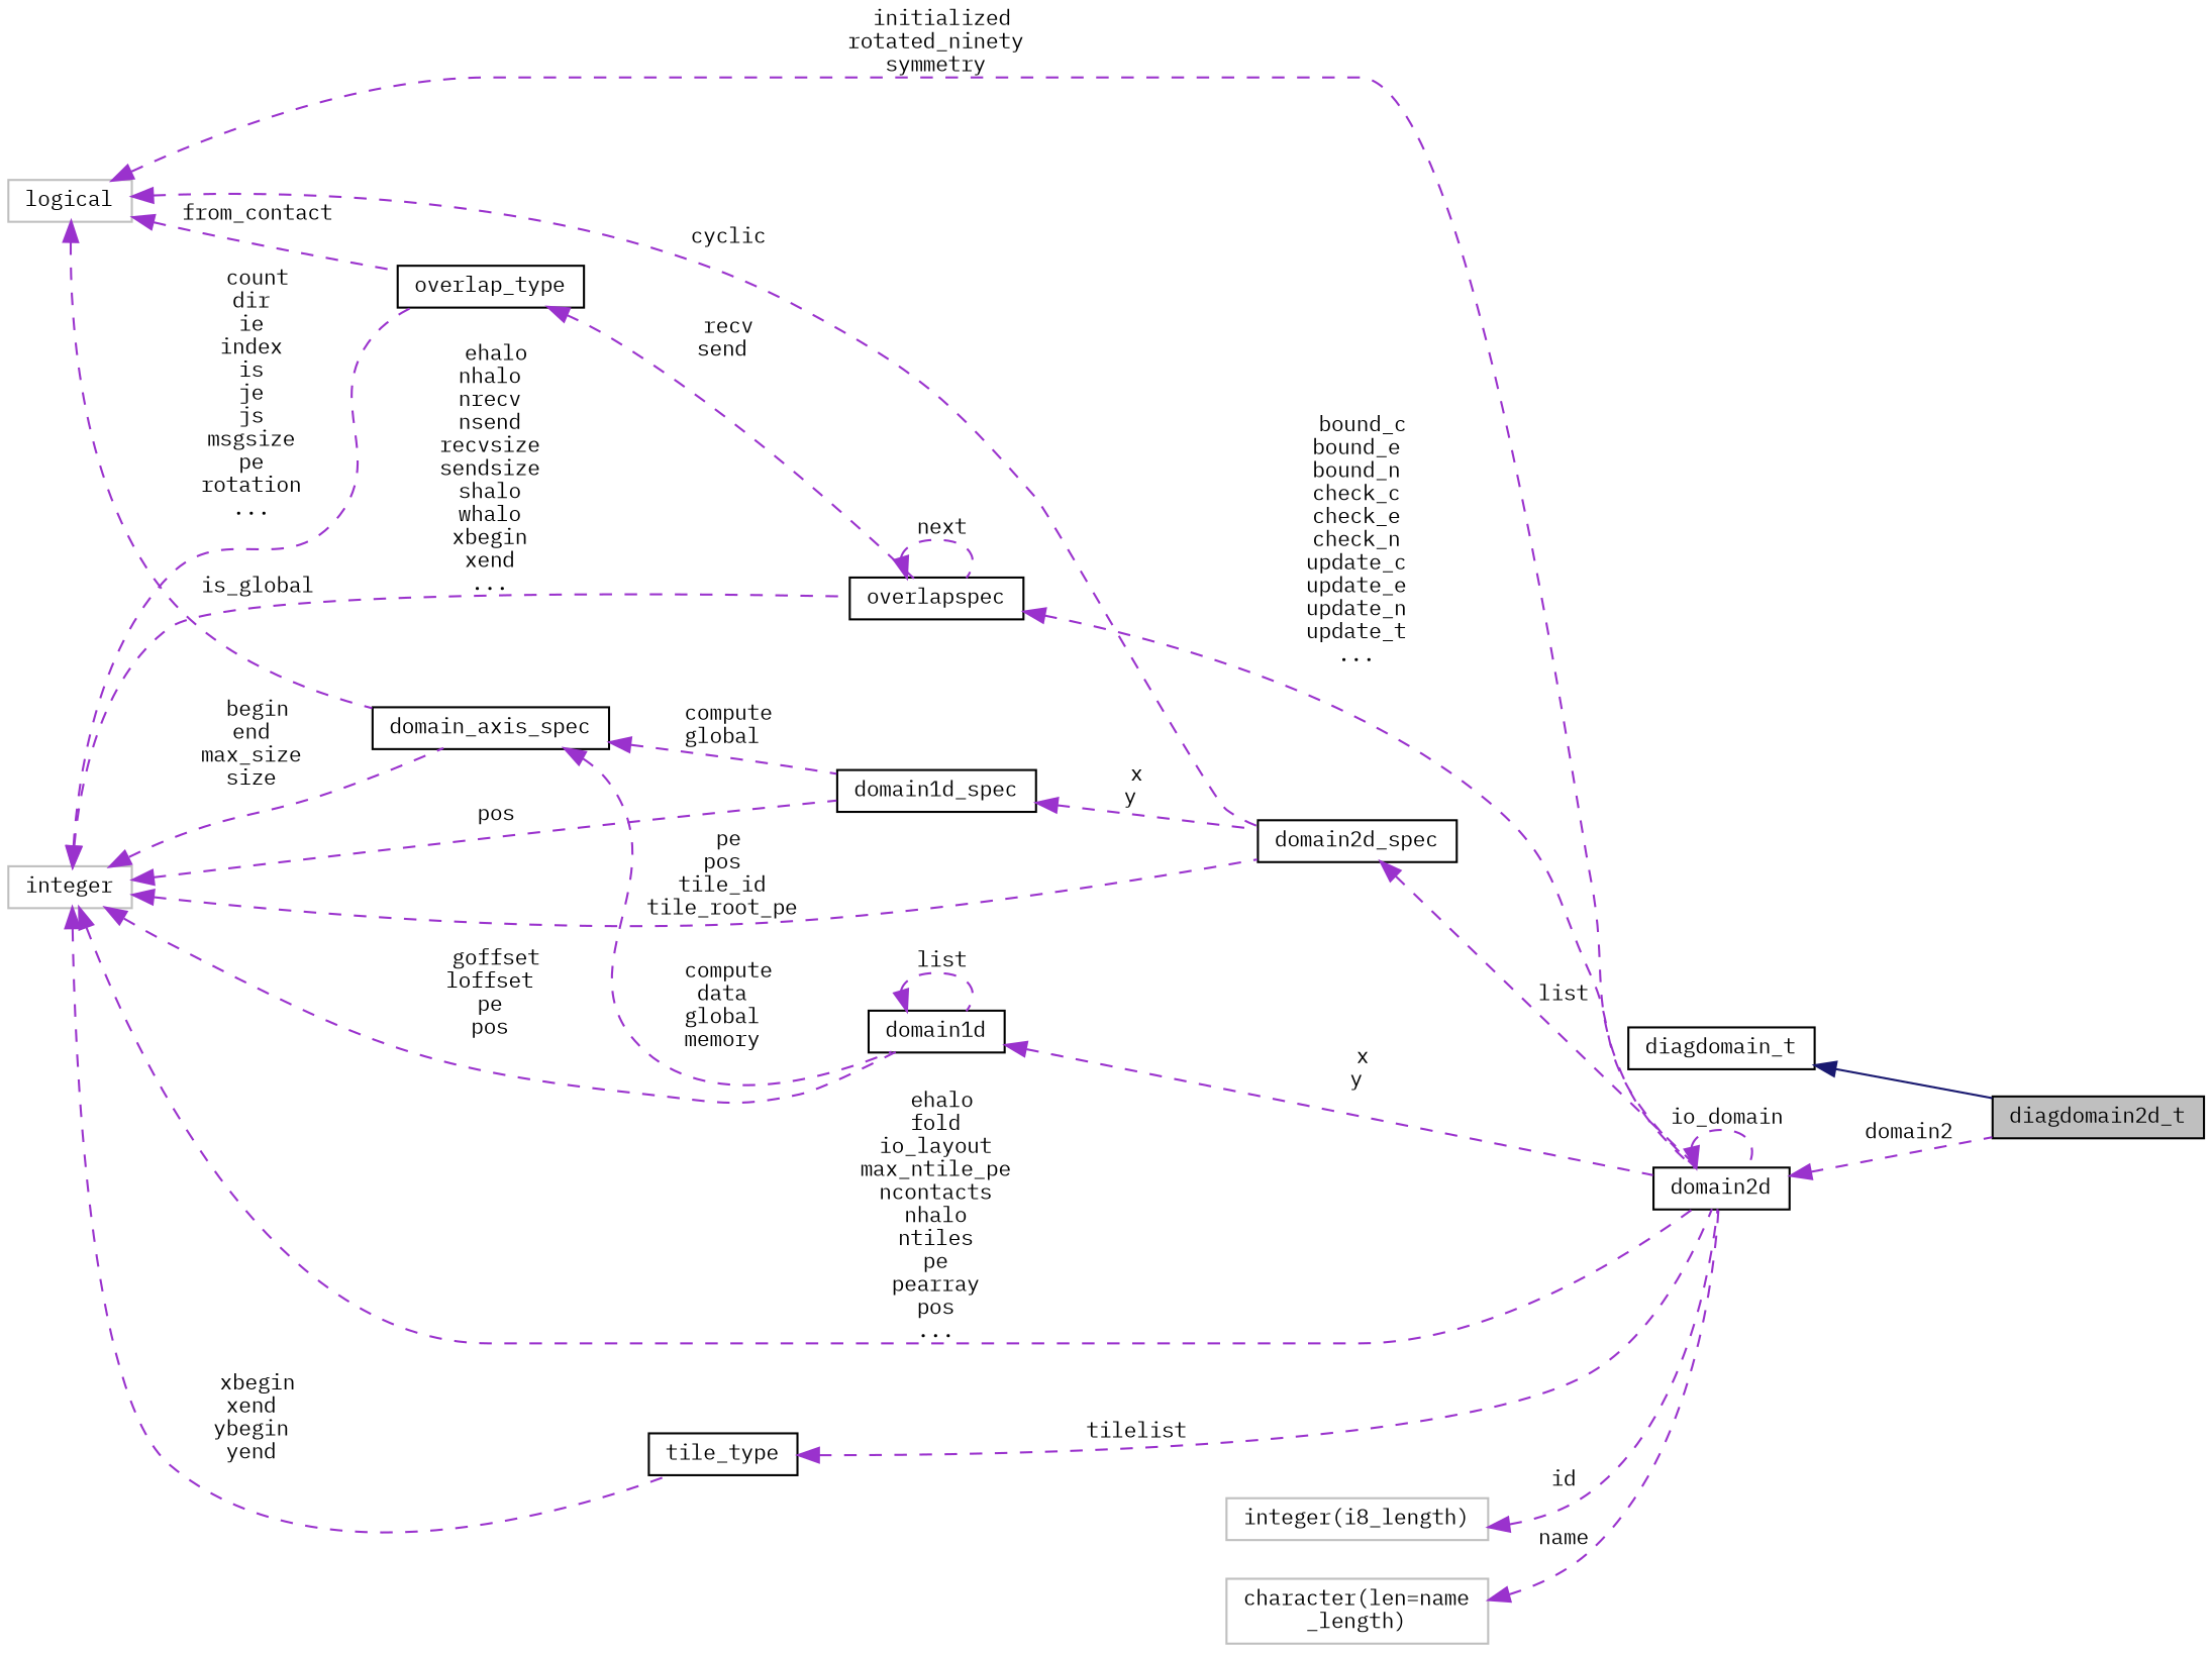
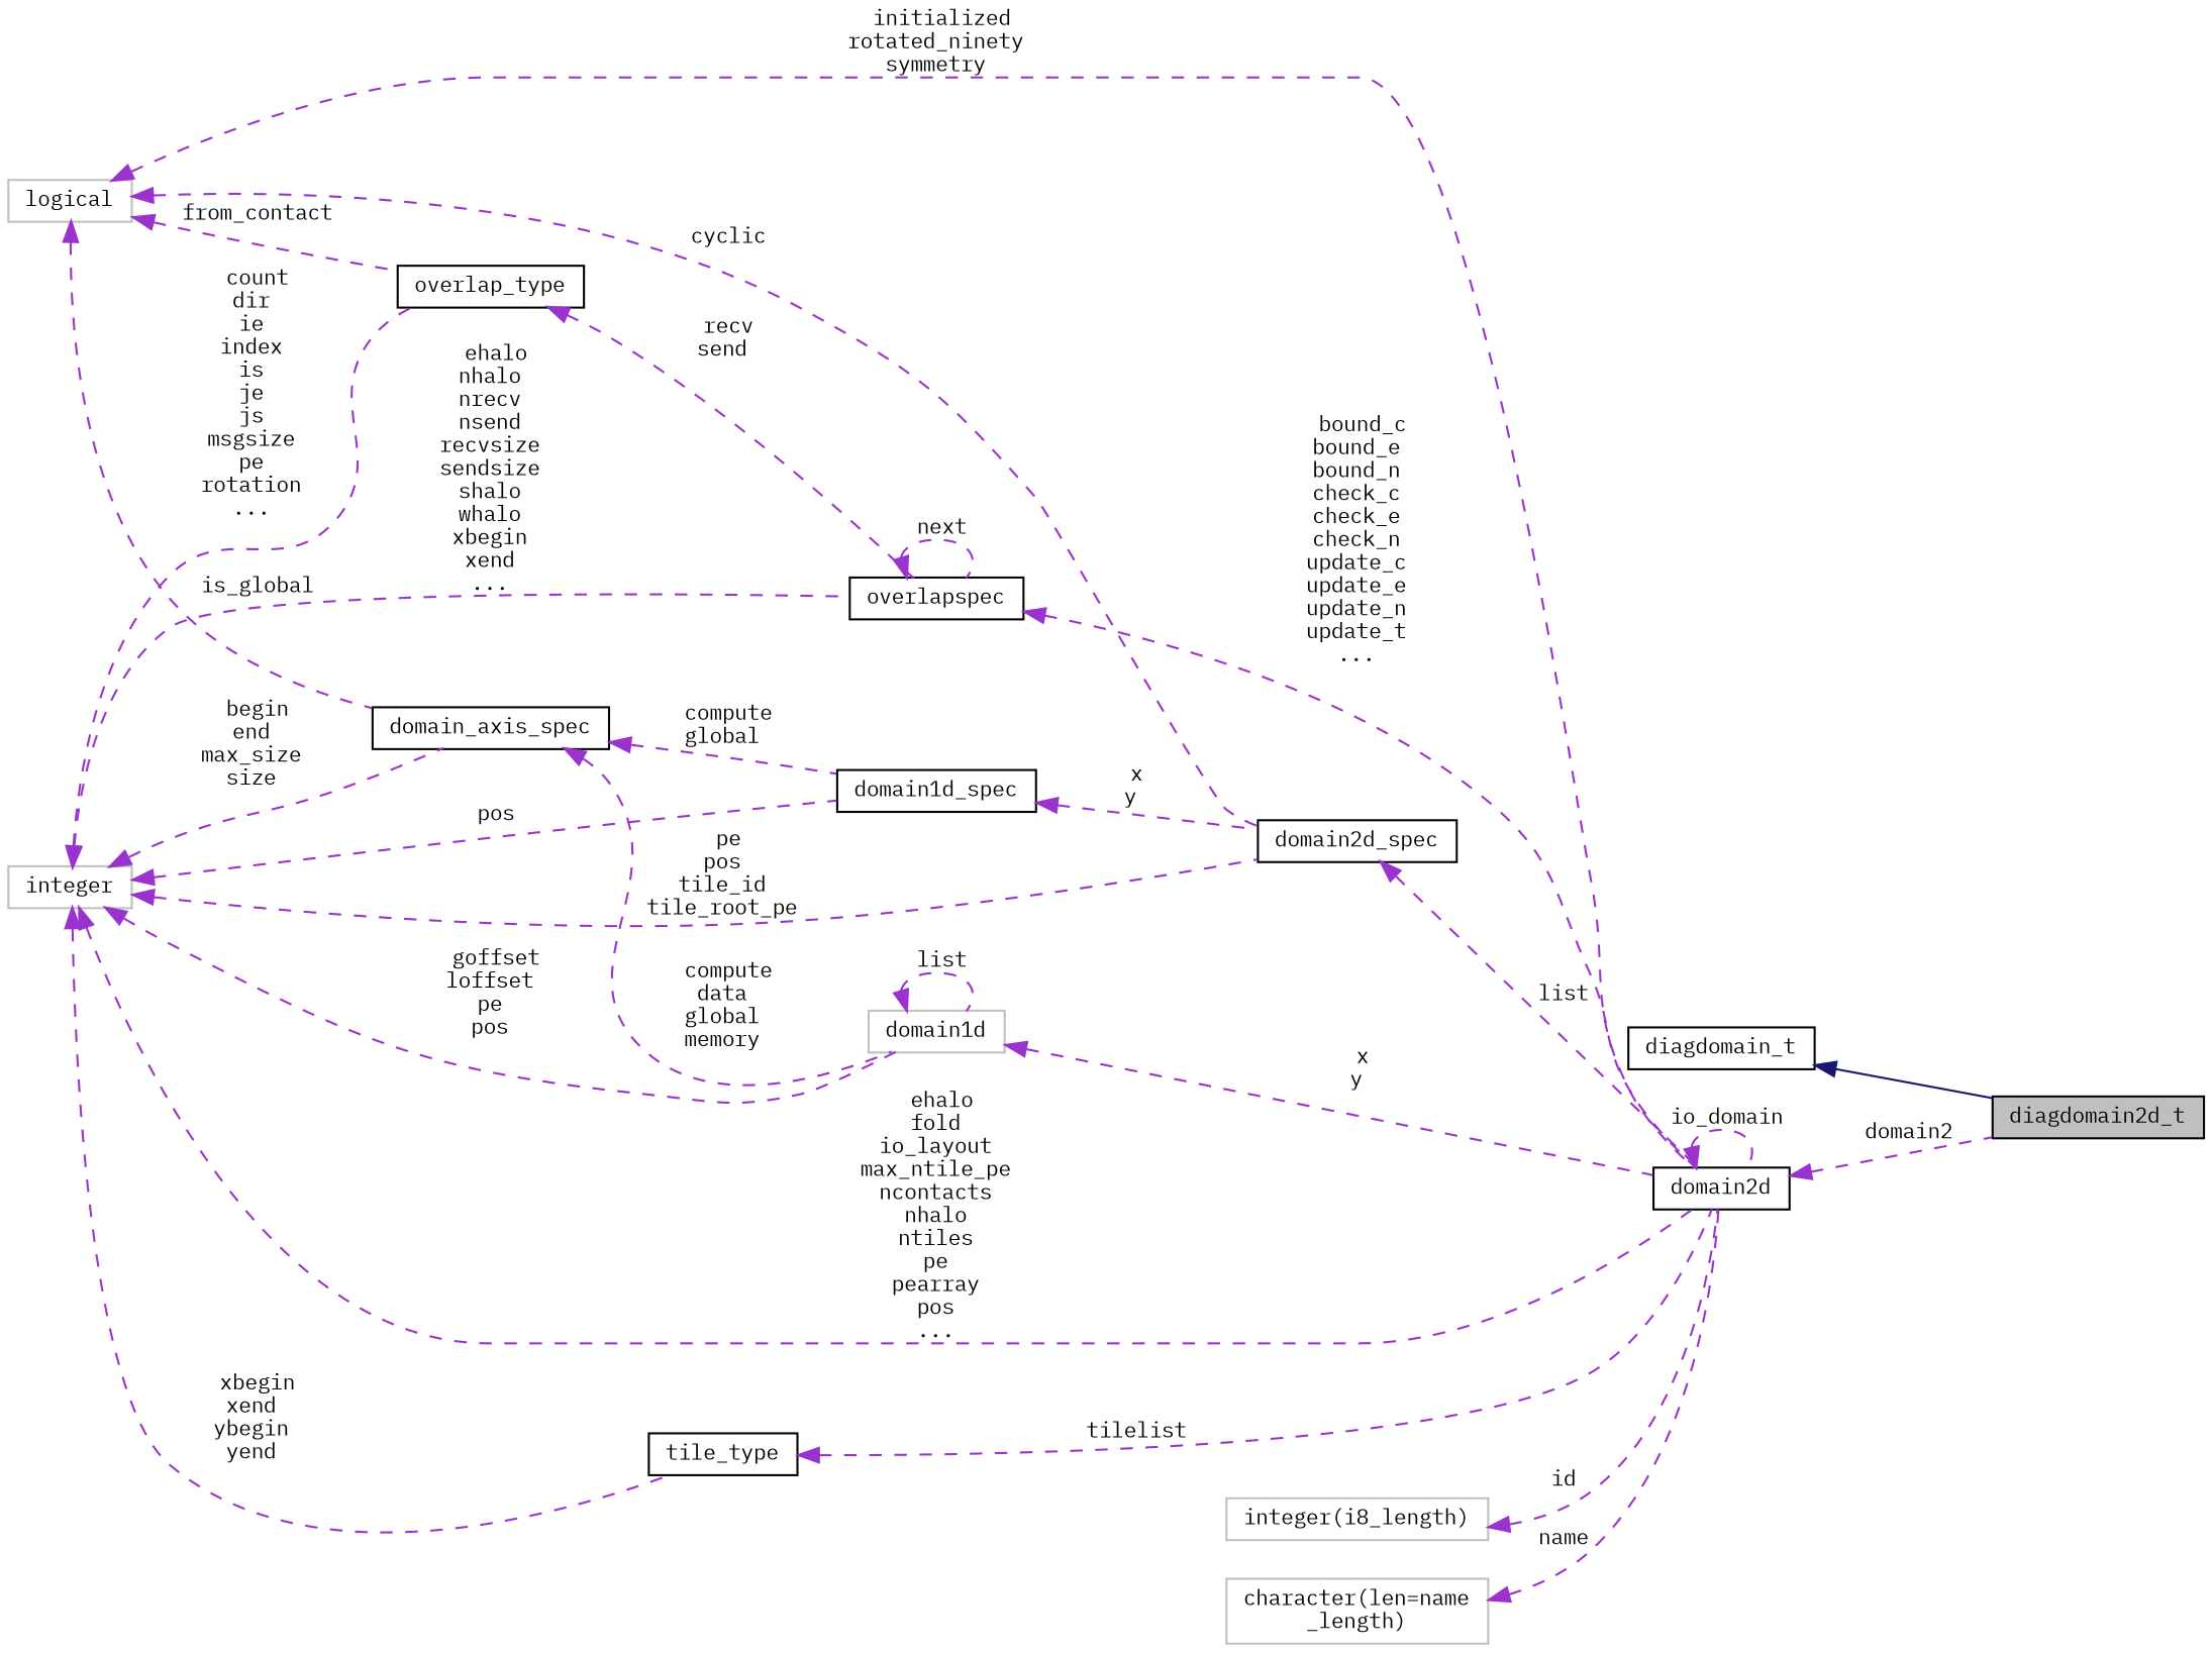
  digraph {
    fontname="IBM Plex Mono"
    rankdir=LR
    node [color=black fillcolor=white fontname="IBM Plex Mono" fontsize=10 shape=record style=filled]
    edge [color=darkorchid3 dir=back fontname="IBM Plex Mono" fontsize=10 labelfontname=Helvetica labelfontsize=10 style=dashed]
    n1 [fillcolor=grey75 fontcolor=black height=0.2 label=diagdomain2d_t width=0.4]
    n2 [height=0.2 label=diagdomain_t width=0.4]
    n3 [height=0.2 label=domain2d width=0.4]
    n4 [color=grey75 height=0.2 label=logical width=0.4]
    n5 [height=0.2 label=domain_axis_spec width=0.4]
    n6 [height=0.2 label=overlap_type width=0.4]
    n7 [height=0.2 label=domain2d_spec width=0.4]
-   n8 [height=0.2 label=domain1d width=0.4]
+   n8 [color=grey75 height=0.2 label=domain1d width=0.4]
    n9 [height=0.2 label=domain1d_spec width=0.4]
    n10 [height=0.2 label=overlapspec width=0.4]
    n11 [color=grey75 height=0.2 label=integer width=0.4]
    n12 [height=0.2 label=tile_type width=0.4]
    n13 [color=grey75 height=0.2 label="integer(i8_length)" width=0.4]
    n14 [color=grey75 height=0.2 label="character(len=name\l_length)" width=0.4]
    n2 -> n1 [color=midnightblue style=solid]
    n3 -> n1 [label=" domain2"]
    n3 -> n3 [label=" io_domain"]
    n4 -> n3 [label=" initialized\nrotated_ninety\nsymmetry"]
    n4 -> n5 [label=" is_global"]
    n4 -> n6 [label=" from_contact"]
    n4 -> n7 [label=" cyclic"]
    n5 -> n8 [label=" compute\ndata\nglobal\nmemory"]
    n5 -> n9 [label=" compute\nglobal"]
    n6 -> n10 [label=" recv\nsend"]
    n7 -> n3 [label=" list"]
    n8 -> n3 [label=" x\ny"]
    n8 -> n8 [label=" list"]
    n9 -> n7 [label=" x\ny"]
    n10 -> n3 [label=" bound_c\nbound_e\nbound_n\ncheck_c\ncheck_e\ncheck_n\nupdate_c\nupdate_e\nupdate_n\nupdate_t\n..."]
    n10 -> n10 [label=" next"]
    n11 -> n3 [label=" ehalo\nfold\nio_layout\nmax_ntile_pe\nncontacts\nnhalo\nntiles\npe\npearray\npos\n..."]
    n11 -> n5 [label=" begin\nend\nmax_size\nsize"]
    n11 -> n6 [label=" count\ndir\nie\nindex\nis\nje\njs\nmsgsize\npe\nrotation\n..."]
    n11 -> n7 [label=" pe\npos\ntile_id\ntile_root_pe"]
    n11 -> n8 [label=" goffset\nloffset\npe\npos"]
    n11 -> n9 [label=" pos"]
    n11 -> n10 [label=" ehalo\nnhalo\nnrecv\nnsend\nrecvsize\nsendsize\nshalo\nwhalo\nxbegin\nxend\n..."]
    n11 -> n12 [label=" xbegin\nxend\nybegin\nyend"]
    n12 -> n3 [label=" tilelist"]
    n13 -> n3 [label=" id"]
    n14 -> n3 [label=" name"]
  }
